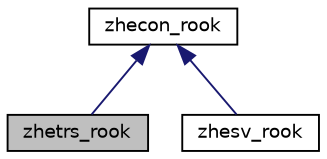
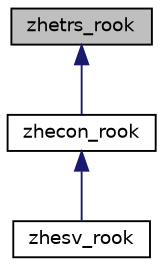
  digraph {
    rankdir=TB
    node [color=black fillcolor=white fontname=Helvetica fontsize=10 shape=record style=filled]
    edge [color=midnightblue dir=back fontname=Helvetica fontsize=10 labelfontname=Helvetica labelfontsize=10 style=solid]
    n1 [fillcolor=grey75 fontcolor=black height=0.2 label=zhetrs_rook width=0.4]
    n2 [height=0.2 label=zhecon_rook width=0.4]
    n3 [height=0.2 label=zhesv_rook width=0.4]
-   n2 -> n1
+   n1 -> n2
    n2 -> n3
  }
